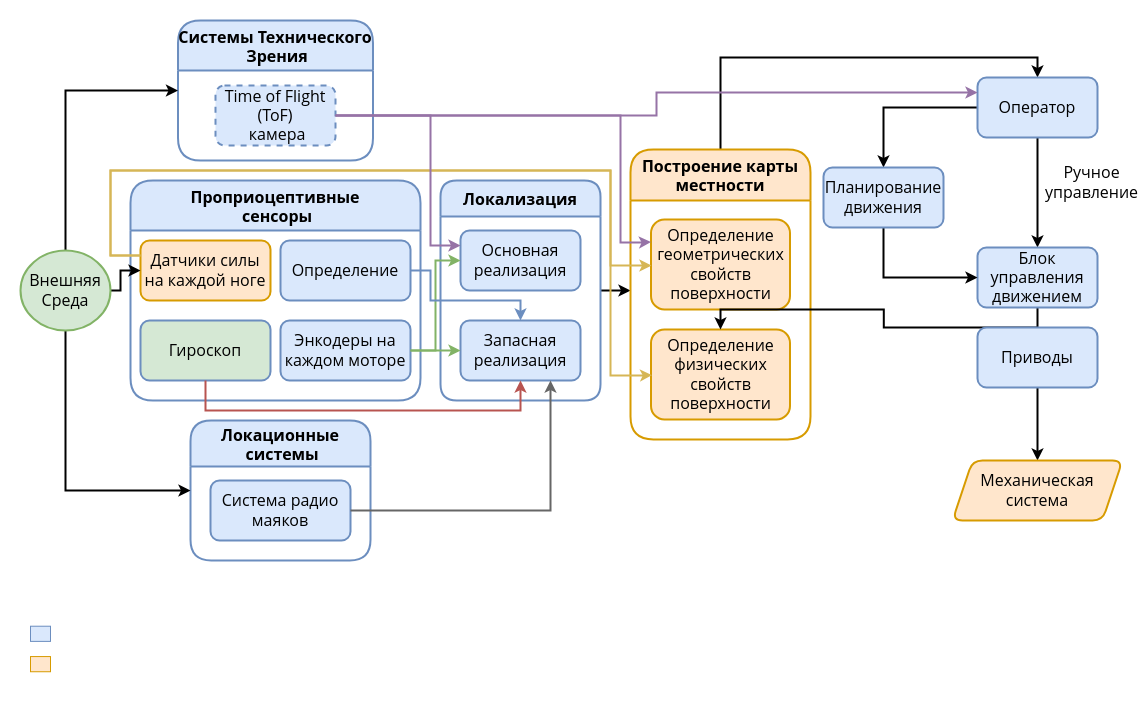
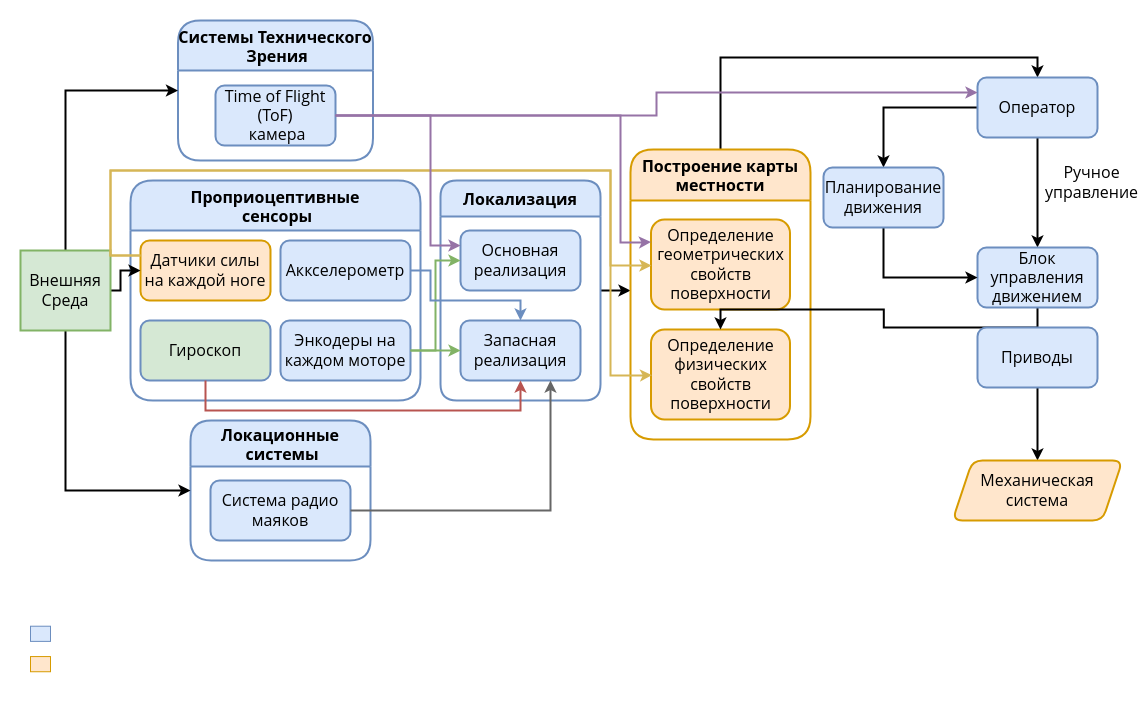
  <mxCell id="0" />
  <mxCell id="1" parent="0" />
  <mxCell id="2" value="Проприоцептивные&#10; сенсоры" style="swimlane;horizontal=1;strokeWidth=2;rounded=1;shadow=0;sketch=0;fontFamily=Open Sans;fontSource=https%3A%2F%2Ffonts.googleapis.com%2Fcss%3Ffamily%3DOpen%2BSans;fontSize=16;startSize=50;fillColor=#dae8fc;strokeColor=#6c8ebf;direction=east;" vertex="1" parent="1"><mxGeometry x="130" y="180" width="290" height="220" as="geometry" /></mxCell>
  <mxCell id="3" value="Датчики силы на каждой ноге" style="rounded=1;whiteSpace=wrap;html=1;strokeWidth=2;shadow=0;sketch=0;fontFamily=Open Sans;fontSource=https%3A%2F%2Ffonts.googleapis.com%2Fcss%3Ffamily%3DOpen%2BSans;fontSize=16;fillColor=#ffe6cc;strokeColor=#d79b00;" vertex="1" parent="2"><mxGeometry x="10" y="60" width="130" height="60" as="geometry" /></mxCell>
  <mxCell id="4" value="Гироскоп" style="rounded=1;whiteSpace=wrap;html=1;strokeWidth=2;shadow=0;sketch=0;fontFamily=Open Sans;fontSource=https%3A%2F%2Ffonts.googleapis.com%2Fcss%3Ffamily%3DOpen%2BSans;fontSize=16;fillColor=#d5e8d4;strokeColor=#6C8EBF;" vertex="1" parent="2"><mxGeometry x="10" y="140" width="130" height="60" as="geometry" /></mxCell>
  <mxCell id="5" value="Энкодеры на каждом моторе" style="rounded=1;whiteSpace=wrap;html=1;strokeWidth=2;shadow=0;sketch=0;fontFamily=Open Sans;fontSource=https%3A%2F%2Ffonts.googleapis.com%2Fcss%3Ffamily%3DOpen%2BSans;fontSize=16;fillColor=#dae8fc;strokeColor=#6c8ebf;" vertex="1" parent="2"><mxGeometry x="150" y="140" width="130" height="60" as="geometry" /></mxCell>
- <mxCell id="6" value="Определение" style="rounded=1;whiteSpace=wrap;html=1;strokeWidth=2;shadow=0;sketch=0;fontFamily=Open Sans;fontSource=https%3A%2F%2Ffonts.googleapis.com%2Fcss%3Ffamily%3DOpen%2BSans;fontSize=16;fillColor=#dae8fc;strokeColor=#6c8ebf;" vertex="1" parent="2"><mxGeometry x="150" y="60" width="130" height="60" as="geometry" /></mxCell>
+ <mxCell id="6" value="Аккселерометр" style="rounded=1;whiteSpace=wrap;html=1;strokeWidth=2;shadow=0;sketch=0;fontFamily=Open Sans;fontSource=https%3A%2F%2Ffonts.googleapis.com%2Fcss%3Ffamily%3DOpen%2BSans;fontSize=16;fillColor=#dae8fc;strokeColor=#6c8ebf;" vertex="1" parent="2"><mxGeometry x="150" y="60" width="130" height="60" as="geometry" /></mxCell>
  <mxCell id="7" value="Локационные&#10; системы" style="swimlane;horizontal=1;strokeWidth=2;rounded=1;shadow=0;sketch=0;fontFamily=Open Sans;fontSource=https%3A%2F%2Ffonts.googleapis.com%2Fcss%3Ffamily%3DOpen%2BSans;fontSize=16;startSize=46;labelBackgroundColor=none;swimlaneFillColor=none;fillColor=#dae8fc;strokeColor=#6c8ebf;" vertex="1" parent="1"><mxGeometry x="190" y="420" width="180" height="140" as="geometry" /></mxCell>
  <mxCell id="8" value="Система радио маяков" style="rounded=1;whiteSpace=wrap;html=1;strokeWidth=2;shadow=0;sketch=0;fontFamily=Open Sans;fontSource=https%3A%2F%2Ffonts.googleapis.com%2Fcss%3Ffamily%3DOpen%2BSans;fontSize=16;fillColor=#dae8fc;strokeColor=#6c8ebf;" vertex="1" parent="7"><mxGeometry x="20" y="60" width="140" height="60" as="geometry" /></mxCell>
  <mxCell id="9" value="Системы Технического&#10; Зрения" style="swimlane;horizontal=1;strokeWidth=2;rounded=1;shadow=0;sketch=0;fontFamily=Open Sans;fontSource=https%3A%2F%2Ffonts.googleapis.com%2Fcss%3Ffamily%3DOpen%2BSans;fontSize=16;startSize=50;fillColor=#dae8fc;strokeColor=#6c8ebf;" vertex="1" parent="1"><mxGeometry x="177.5" y="20" width="195" height="140" as="geometry" /></mxCell>
- <mxCell id="10" value="Time of Flight&lt;br style=&quot;font-size: 16px;&quot;&gt;(ToF)&lt;br style=&quot;font-size: 16px;&quot;&gt;&amp;nbsp;камера" style="rounded=1;whiteSpace=wrap;html=1;strokeWidth=2;shadow=0;sketch=0;fontFamily=Open Sans;fontSource=https%3A%2F%2Ffonts.googleapis.com%2Fcss%3Ffamily%3DOpen%2BSans;fontSize=16;fillColor=#dae8fc;strokeColor=#6c8ebf;dashed=1;" vertex="1" parent="9"><mxGeometry x="37.5" y="65" width="120" height="60" as="geometry" /></mxCell>
+ <mxCell id="10" value="Time of Flight&lt;br style=&quot;font-size: 16px;&quot;&gt;(ToF)&lt;br style=&quot;font-size: 16px;&quot;&gt;&amp;nbsp;камера" style="rounded=1;whiteSpace=wrap;html=1;strokeWidth=2;shadow=0;sketch=0;fontFamily=Open Sans;fontSource=https%3A%2F%2Ffonts.googleapis.com%2Fcss%3Ffamily%3DOpen%2BSans;fontSize=16;fillColor=#dae8fc;strokeColor=#6c8ebf;" vertex="1" parent="9"><mxGeometry x="37.5" y="65" width="120" height="60" as="geometry" /></mxCell>
  <mxCell id="11" style="edgeStyle=orthogonalEdgeStyle;shape=connector;rounded=0;orthogonalLoop=1;jettySize=auto;html=1;exitX=1;exitY=0.5;exitDx=0;exitDy=0;labelBackgroundColor=default;strokeColor=default;strokeWidth=2;fontFamily=Helvetica;fontSize=11;fontColor=default;endArrow=classic;" edge="1" parent="1" source="12"><mxGeometry relative="1" as="geometry"><mxPoint x="630" y="290" as="targetPoint" /></mxGeometry></mxCell>
  <mxCell id="12" value="Локализация" style="swimlane;horizontal=1;strokeWidth=2;rounded=1;shadow=0;sketch=0;fontFamily=Open Sans;fontSource=https%3A%2F%2Ffonts.googleapis.com%2Fcss%3Ffamily%3DOpen%2BSans;fontSize=16;startSize=36;fillColor=#dae8fc;strokeColor=#6c8ebf;" vertex="1" parent="1"><mxGeometry x="440" y="180" width="160" height="220" as="geometry" /></mxCell>
  <mxCell id="13" value="Запасная реализация" style="rounded=1;whiteSpace=wrap;html=1;strokeWidth=2;shadow=0;sketch=0;fontFamily=Open Sans;fontSource=https%3A%2F%2Ffonts.googleapis.com%2Fcss%3Ffamily%3DOpen%2BSans;fontSize=16;fillColor=#dae8fc;strokeColor=#6c8ebf;" vertex="1" parent="12"><mxGeometry x="20" y="140" width="120" height="60" as="geometry" /></mxCell>
  <mxCell id="14" value="Основная реализация" style="rounded=1;whiteSpace=wrap;html=1;strokeWidth=2;shadow=0;sketch=0;fontFamily=Open Sans;fontSource=https%3A%2F%2Ffonts.googleapis.com%2Fcss%3Ffamily%3DOpen%2BSans;fontSize=16;fillColor=#dae8fc;strokeColor=#6c8ebf;" vertex="1" parent="12"><mxGeometry x="20" y="50" width="120" height="60" as="geometry" /></mxCell>
  <mxCell id="15" style="edgeStyle=orthogonalEdgeStyle;shape=connector;rounded=0;orthogonalLoop=1;jettySize=auto;html=1;exitX=0.5;exitY=0;exitDx=0;exitDy=0;entryX=0.5;entryY=0;entryDx=0;entryDy=0;labelBackgroundColor=default;strokeColor=default;strokeWidth=2;fontFamily=Helvetica;fontSize=11;fontColor=default;endArrow=classic;" edge="1" parent="1" source="16" target="22"><mxGeometry relative="1" as="geometry" /></mxCell>
  <mxCell id="16" value="Построение карты&#10;местности" style="swimlane;horizontal=1;strokeWidth=2;rounded=1;shadow=0;sketch=0;fontFamily=Open Sans;fontSource=https%3A%2F%2Ffonts.googleapis.com%2Fcss%3Ffamily%3DOpen%2BSans;fontSize=16;startSize=51;fillColor=#ffe6cc;strokeColor=#d79b00;" vertex="1" parent="1"><mxGeometry x="630" y="149" width="180" height="290" as="geometry" /></mxCell>
  <mxCell id="17" value="Определение геометрических свойств поверхности" style="rounded=1;whiteSpace=wrap;html=1;strokeWidth=2;shadow=0;sketch=0;fontFamily=Open Sans;fontSource=https%3A%2F%2Ffonts.googleapis.com%2Fcss%3Ffamily%3DOpen%2BSans;fontSize=16;fillColor=#ffe6cc;strokeColor=#d79b00;" vertex="1" parent="16"><mxGeometry x="20.5" y="70" width="139" height="90" as="geometry" /></mxCell>
  <mxCell id="18" value="Определение физических свойств поверхности" style="rounded=1;whiteSpace=wrap;html=1;strokeWidth=2;shadow=0;sketch=0;fontFamily=Open Sans;fontSource=https%3A%2F%2Ffonts.googleapis.com%2Fcss%3Ffamily%3DOpen%2BSans;fontSize=16;fillColor=#FFE6CC;strokeColor=#D79B00;" vertex="1" parent="16"><mxGeometry x="20.5" y="180" width="139" height="90" as="geometry" /></mxCell>
  <mxCell id="19" style="edgeStyle=orthogonalEdgeStyle;rounded=0;orthogonalLoop=1;jettySize=auto;html=1;fontFamily=Garamond;fontSize=16;strokeWidth=2;exitX=0.5;exitY=1;exitDx=0;exitDy=0;" edge="1" parent="1" source="22" target="24"><mxGeometry relative="1" as="geometry" /></mxCell>
  <mxCell id="20" value="Ручное &lt;br&gt;управление" style="edgeLabel;html=1;align=center;verticalAlign=middle;resizable=0;points=[];fontSize=16;fontFamily=Open Sans;fontSource=https%3A%2F%2Ffonts.googleapis.com%2Fcss%3Ffamily%3DOpen%2BSans;" vertex="1" connectable="0" parent="19"><mxGeometry x="-0.242" y="2" relative="1" as="geometry"><mxPoint x="51" y="2" as="offset" /></mxGeometry></mxCell>
  <mxCell id="21" style="edgeStyle=orthogonalEdgeStyle;rounded=0;orthogonalLoop=1;jettySize=auto;html=1;exitX=0;exitY=0.5;exitDx=0;exitDy=0;entryX=0.5;entryY=0;entryDx=0;entryDy=0;fontFamily=Garamond;fontSize=16;strokeWidth=2;" edge="1" parent="1" source="22" target="28"><mxGeometry relative="1" as="geometry" /></mxCell>
  <mxCell id="22" value="Оператор" style="rounded=1;whiteSpace=wrap;html=1;strokeWidth=2;shadow=0;sketch=0;fontFamily=Open Sans;fontSource=https%3A%2F%2Ffonts.googleapis.com%2Fcss%3Ffamily%3DOpen%2BSans;fontSize=16;fillColor=#dae8fc;strokeColor=#6c8ebf;direction=east;" vertex="1" parent="1"><mxGeometry x="977" y="77" width="120" height="60" as="geometry" /></mxCell>
  <mxCell id="23" style="edgeStyle=orthogonalEdgeStyle;rounded=0;orthogonalLoop=1;jettySize=auto;html=1;exitX=0.5;exitY=1;exitDx=0;exitDy=0;fontFamily=Garamond;fontSize=16;strokeWidth=2;" edge="1" parent="1" source="24" target="18"><mxGeometry relative="1" as="geometry" /></mxCell>
  <mxCell id="24" value="Блок управления движением" style="rounded=1;whiteSpace=wrap;html=1;strokeWidth=2;shadow=0;sketch=0;fontFamily=Open Sans;fontSource=https%3A%2F%2Ffonts.googleapis.com%2Fcss%3Ffamily%3DOpen%2BSans;fontSize=16;fillColor=#dae8fc;strokeColor=#6c8ebf;direction=east;" vertex="1" parent="1"><mxGeometry x="977" y="247" width="120" height="60" as="geometry" /></mxCell>
  <mxCell id="25" style="edgeStyle=orthogonalEdgeStyle;rounded=0;orthogonalLoop=1;jettySize=auto;html=1;exitX=0.5;exitY=1;exitDx=0;exitDy=0;entryX=0.5;entryY=0;entryDx=0;entryDy=0;fontFamily=Garamond;fontSize=16;strokeWidth=2;" edge="1" parent="1" source="26" target="33"><mxGeometry relative="1" as="geometry"><Array as="points"><mxPoint x="1037" y="427" /><mxPoint x="1037" y="427" /></Array></mxGeometry></mxCell>
  <mxCell id="26" value="Приводы" style="rounded=1;whiteSpace=wrap;html=1;strokeWidth=2;shadow=0;sketch=0;fontFamily=Open Sans;fontSource=https%3A%2F%2Ffonts.googleapis.com%2Fcss%3Ffamily%3DOpen%2BSans;fontSize=16;fillColor=#dae8fc;strokeColor=#6c8ebf;direction=east;" vertex="1" parent="1"><mxGeometry x="977" y="327" width="120" height="60" as="geometry" /></mxCell>
  <mxCell id="27" style="edgeStyle=orthogonalEdgeStyle;rounded=0;orthogonalLoop=1;jettySize=auto;html=1;exitX=0.5;exitY=1;exitDx=0;exitDy=0;entryX=0;entryY=0.5;entryDx=0;entryDy=0;fontFamily=Garamond;fontSize=16;strokeWidth=2;" edge="1" parent="1" source="28" target="24"><mxGeometry relative="1" as="geometry" /></mxCell>
  <mxCell id="28" value="Планирование движения" style="rounded=1;whiteSpace=wrap;html=1;strokeWidth=2;shadow=0;sketch=0;fontFamily=Open Sans;fontSource=https%3A%2F%2Ffonts.googleapis.com%2Fcss%3Ffamily%3DOpen%2BSans;fontSize=16;fillColor=#dae8fc;strokeColor=#6c8ebf;direction=east;" vertex="1" parent="1"><mxGeometry x="823" y="167" width="120" height="60" as="geometry" /></mxCell>
  <mxCell id="29" style="edgeStyle=orthogonalEdgeStyle;rounded=0;orthogonalLoop=1;jettySize=auto;html=1;exitX=1;exitY=0.5;exitDx=0;exitDy=0;entryX=0;entryY=0.5;entryDx=0;entryDy=0;strokeWidth=2;" edge="1" parent="1" source="32" target="3"><mxGeometry relative="1" as="geometry"><Array as="points"><mxPoint x="120" y="290" /><mxPoint x="120" y="270" /></Array></mxGeometry></mxCell>
  <mxCell id="30" style="edgeStyle=orthogonalEdgeStyle;rounded=0;orthogonalLoop=1;jettySize=auto;html=1;exitX=0.5;exitY=0;exitDx=0;exitDy=0;entryX=0;entryY=0.5;entryDx=0;entryDy=0;strokeWidth=2;" edge="1" parent="1" source="32" target="9"><mxGeometry relative="1" as="geometry" /></mxCell>
  <mxCell id="31" style="edgeStyle=orthogonalEdgeStyle;rounded=0;orthogonalLoop=1;jettySize=auto;html=1;exitX=0.5;exitY=1;exitDx=0;exitDy=0;entryX=0;entryY=0.5;entryDx=0;entryDy=0;strokeWidth=2;" edge="1" parent="1" source="32" target="7"><mxGeometry relative="1" as="geometry" /></mxCell>
- <mxCell id="32" value="&lt;span style=&quot;font-family: &amp;quot;Open Sans&amp;quot;;&quot;&gt;Внешняя&lt;/span&gt;&lt;br style=&quot;font-family: &amp;quot;Open Sans&amp;quot;;&quot;&gt;&lt;span style=&quot;font-family: &amp;quot;Open Sans&amp;quot;;&quot;&gt;Среда&lt;/span&gt;" style="ellipse;whiteSpace=wrap;html=1;rounded=1;shadow=0;sketch=0;fontFamily=Garamond;fontSize=16;strokeWidth=2;fillColor=#d5e8d4;strokeColor=#82b366;" vertex="1" parent="1"><mxGeometry x="20" y="250" width="90" height="80" as="geometry" /></mxCell>
+ <mxCell id="32" value="&lt;span style=&quot;font-family: &amp;quot;Open Sans&amp;quot;;&quot;&gt;Внешняя&lt;/span&gt;&lt;br style=&quot;font-family: &amp;quot;Open Sans&amp;quot;;&quot;&gt;&lt;span style=&quot;font-family: &amp;quot;Open Sans&amp;quot;;&quot;&gt;Среда&lt;/span&gt;" style="whiteSpace=wrap;html=1;shadow=0;sketch=0;fontFamily=Garamond;fontSize=16;strokeWidth=2;fillColor=#d5e8d4;strokeColor=#82b366;rounded=0;" vertex="1" parent="1"><mxGeometry x="20" y="250" width="90" height="80" as="geometry" /></mxCell>
  <mxCell id="33" value="&lt;span style=&quot;font-family: &amp;quot;Open Sans&amp;quot;;&quot;&gt;Механическая система&lt;/span&gt;" style="shape=parallelogram;perimeter=parallelogramPerimeter;whiteSpace=wrap;html=1;fixedSize=1;rounded=1;shadow=0;sketch=0;fontFamily=Garamond;fontSize=16;strokeWidth=2;fillColor=#FFE6CC;strokeColor=#D79B00;direction=east;" vertex="1" parent="1"><mxGeometry x="952" y="460" width="170" height="60" as="geometry" /></mxCell>
  <mxCell id="34" value="" style="group" vertex="1" connectable="0" parent="1"><mxGeometry x="30" y="584" width="320" height="110" as="geometry" /></mxCell>
  <mxCell id="35" value="" style="rounded=0;whiteSpace=wrap;html=1;strokeColor=#6C8EBF;fontSize=16;fillColor=#DAE8FC;" vertex="1" parent="34"><mxGeometry y="41.724" width="20" height="15.172" as="geometry" /></mxCell>
  <mxCell id="36" value="" style="rounded=0;whiteSpace=wrap;html=1;strokeColor=#D79B00;fontSize=16;fillColor=#FFE6CC;" vertex="1" parent="34"><mxGeometry y="72.069" width="20" height="15.172" as="geometry" /></mxCell>
  <mxCell id="37" style="edgeStyle=orthogonalEdgeStyle;shape=connector;rounded=0;orthogonalLoop=1;jettySize=auto;html=1;exitX=0.5;exitY=1;exitDx=0;exitDy=0;entryX=0.5;entryY=1;entryDx=0;entryDy=0;labelBackgroundColor=default;strokeColor=#B85450;strokeWidth=2;fontFamily=Helvetica;fontSize=11;fontColor=default;endArrow=classic;" edge="1" parent="1" source="4" target="13"><mxGeometry relative="1" as="geometry"><Array as="points"><mxPoint x="205" y="410" /><mxPoint x="520" y="410" /></Array></mxGeometry></mxCell>
  <mxCell id="38" style="edgeStyle=orthogonalEdgeStyle;shape=connector;rounded=0;orthogonalLoop=1;jettySize=auto;html=1;exitX=1;exitY=0.5;exitDx=0;exitDy=0;entryX=0;entryY=0.5;entryDx=0;entryDy=0;labelBackgroundColor=default;strokeColor=#82B366;strokeWidth=2;fontFamily=Helvetica;fontSize=11;fontColor=default;endArrow=classic;" edge="1" parent="1" source="5" target="13"><mxGeometry relative="1" as="geometry" /></mxCell>
  <mxCell id="39" style="edgeStyle=orthogonalEdgeStyle;shape=connector;rounded=0;orthogonalLoop=1;jettySize=auto;html=1;exitX=1;exitY=0.5;exitDx=0;exitDy=0;entryX=0;entryY=0.5;entryDx=0;entryDy=0;labelBackgroundColor=default;strokeColor=#82B366;strokeWidth=2;fontFamily=Helvetica;fontSize=11;fontColor=default;endArrow=classic;" edge="1" parent="1" source="5" target="14"><mxGeometry relative="1" as="geometry" /></mxCell>
  <mxCell id="40" style="edgeStyle=orthogonalEdgeStyle;shape=connector;rounded=0;orthogonalLoop=1;jettySize=auto;html=1;exitX=1;exitY=0.5;exitDx=0;exitDy=0;labelBackgroundColor=default;strokeColor=#6C8EBF;strokeWidth=2;fontFamily=Helvetica;fontSize=11;fontColor=default;endArrow=classic;" edge="1" parent="1"><mxGeometry relative="1" as="geometry"><mxPoint x="410" y="270" as="sourcePoint" /><mxPoint x="520" y="320" as="targetPoint" /><Array as="points"><mxPoint x="430" y="270" /><mxPoint x="430" y="300" /><mxPoint x="520" y="300" /></Array></mxGeometry></mxCell>
  <mxCell id="41" style="edgeStyle=orthogonalEdgeStyle;shape=connector;rounded=0;orthogonalLoop=1;jettySize=auto;html=1;exitX=1;exitY=0.5;exitDx=0;exitDy=0;entryX=0;entryY=0.25;entryDx=0;entryDy=0;labelBackgroundColor=default;strokeColor=#9673A6;strokeWidth=2;fontFamily=Helvetica;fontSize=11;fontColor=default;endArrow=classic;" edge="1" parent="1" source="10" target="17"><mxGeometry relative="1" as="geometry"><Array as="points"><mxPoint x="620" y="115" /><mxPoint x="620" y="242" /><mxPoint x="640" y="242" /></Array></mxGeometry></mxCell>
  <mxCell id="42" style="edgeStyle=orthogonalEdgeStyle;shape=connector;rounded=0;orthogonalLoop=1;jettySize=auto;html=1;exitX=0;exitY=0.25;exitDx=0;exitDy=0;labelBackgroundColor=default;strokeColor=#D6B656;strokeWidth=2;fontFamily=Helvetica;fontSize=11;fontColor=default;endArrow=classic;" edge="1" parent="1" source="3"><mxGeometry relative="1" as="geometry"><mxPoint x="651" y="265" as="targetPoint" /><Array as="points"><mxPoint x="110" y="255" /><mxPoint x="110" y="170" /><mxPoint x="610" y="170" /><mxPoint x="610" y="265" /></Array></mxGeometry></mxCell>
  <mxCell id="43" style="edgeStyle=orthogonalEdgeStyle;shape=connector;rounded=0;orthogonalLoop=1;jettySize=auto;html=1;exitX=0;exitY=0.25;exitDx=0;exitDy=0;entryX=0.008;entryY=0.507;entryDx=0;entryDy=0;labelBackgroundColor=default;strokeColor=#D6B656;strokeWidth=2;fontFamily=Helvetica;fontSize=11;fontColor=default;endArrow=classic;entryPerimeter=0;" edge="1" parent="1" source="3" target="18"><mxGeometry relative="1" as="geometry"><mxPoint x="150" y="265" as="sourcePoint" /><mxPoint x="660.5" y="275" as="targetPoint" /><Array as="points"><mxPoint x="110" y="255" /><mxPoint x="110" y="170" /><mxPoint x="610" y="170" /><mxPoint x="610" y="375" /><mxPoint x="640" y="375" /></Array></mxGeometry></mxCell>
  <mxCell id="44" style="edgeStyle=orthogonalEdgeStyle;shape=connector;rounded=0;orthogonalLoop=1;jettySize=auto;html=1;exitX=1;exitY=0.5;exitDx=0;exitDy=0;entryX=0.75;entryY=1;entryDx=0;entryDy=0;labelBackgroundColor=default;strokeColor=#666666;strokeWidth=2;fontFamily=Helvetica;fontSize=11;fontColor=default;endArrow=classic;" edge="1" parent="1" source="8" target="13"><mxGeometry relative="1" as="geometry" /></mxCell>
  <mxCell id="45" style="edgeStyle=orthogonalEdgeStyle;shape=connector;rounded=0;orthogonalLoop=1;jettySize=auto;html=1;exitX=1;exitY=0.5;exitDx=0;exitDy=0;entryX=0;entryY=0.25;entryDx=0;entryDy=0;labelBackgroundColor=default;strokeColor=#9673A6;strokeWidth=2;fontFamily=Helvetica;fontSize=11;fontColor=default;endArrow=classic;" edge="1" parent="1" source="10" target="14"><mxGeometry relative="1" as="geometry"><Array as="points"><mxPoint x="430" y="115" /><mxPoint x="430" y="245" /></Array></mxGeometry></mxCell>
  <mxCell id="46" style="edgeStyle=orthogonalEdgeStyle;shape=connector;rounded=0;orthogonalLoop=1;jettySize=auto;html=1;exitX=1;exitY=0.5;exitDx=0;exitDy=0;entryX=0;entryY=0.25;entryDx=0;entryDy=0;labelBackgroundColor=default;strokeColor=#9673A6;strokeWidth=2;fontFamily=Helvetica;fontSize=11;fontColor=default;endArrow=classic;" edge="1" parent="1" source="10" target="22"><mxGeometry relative="1" as="geometry"><Array as="points"><mxPoint x="656" y="115" /><mxPoint x="656" y="92" /></Array></mxGeometry></mxCell>
